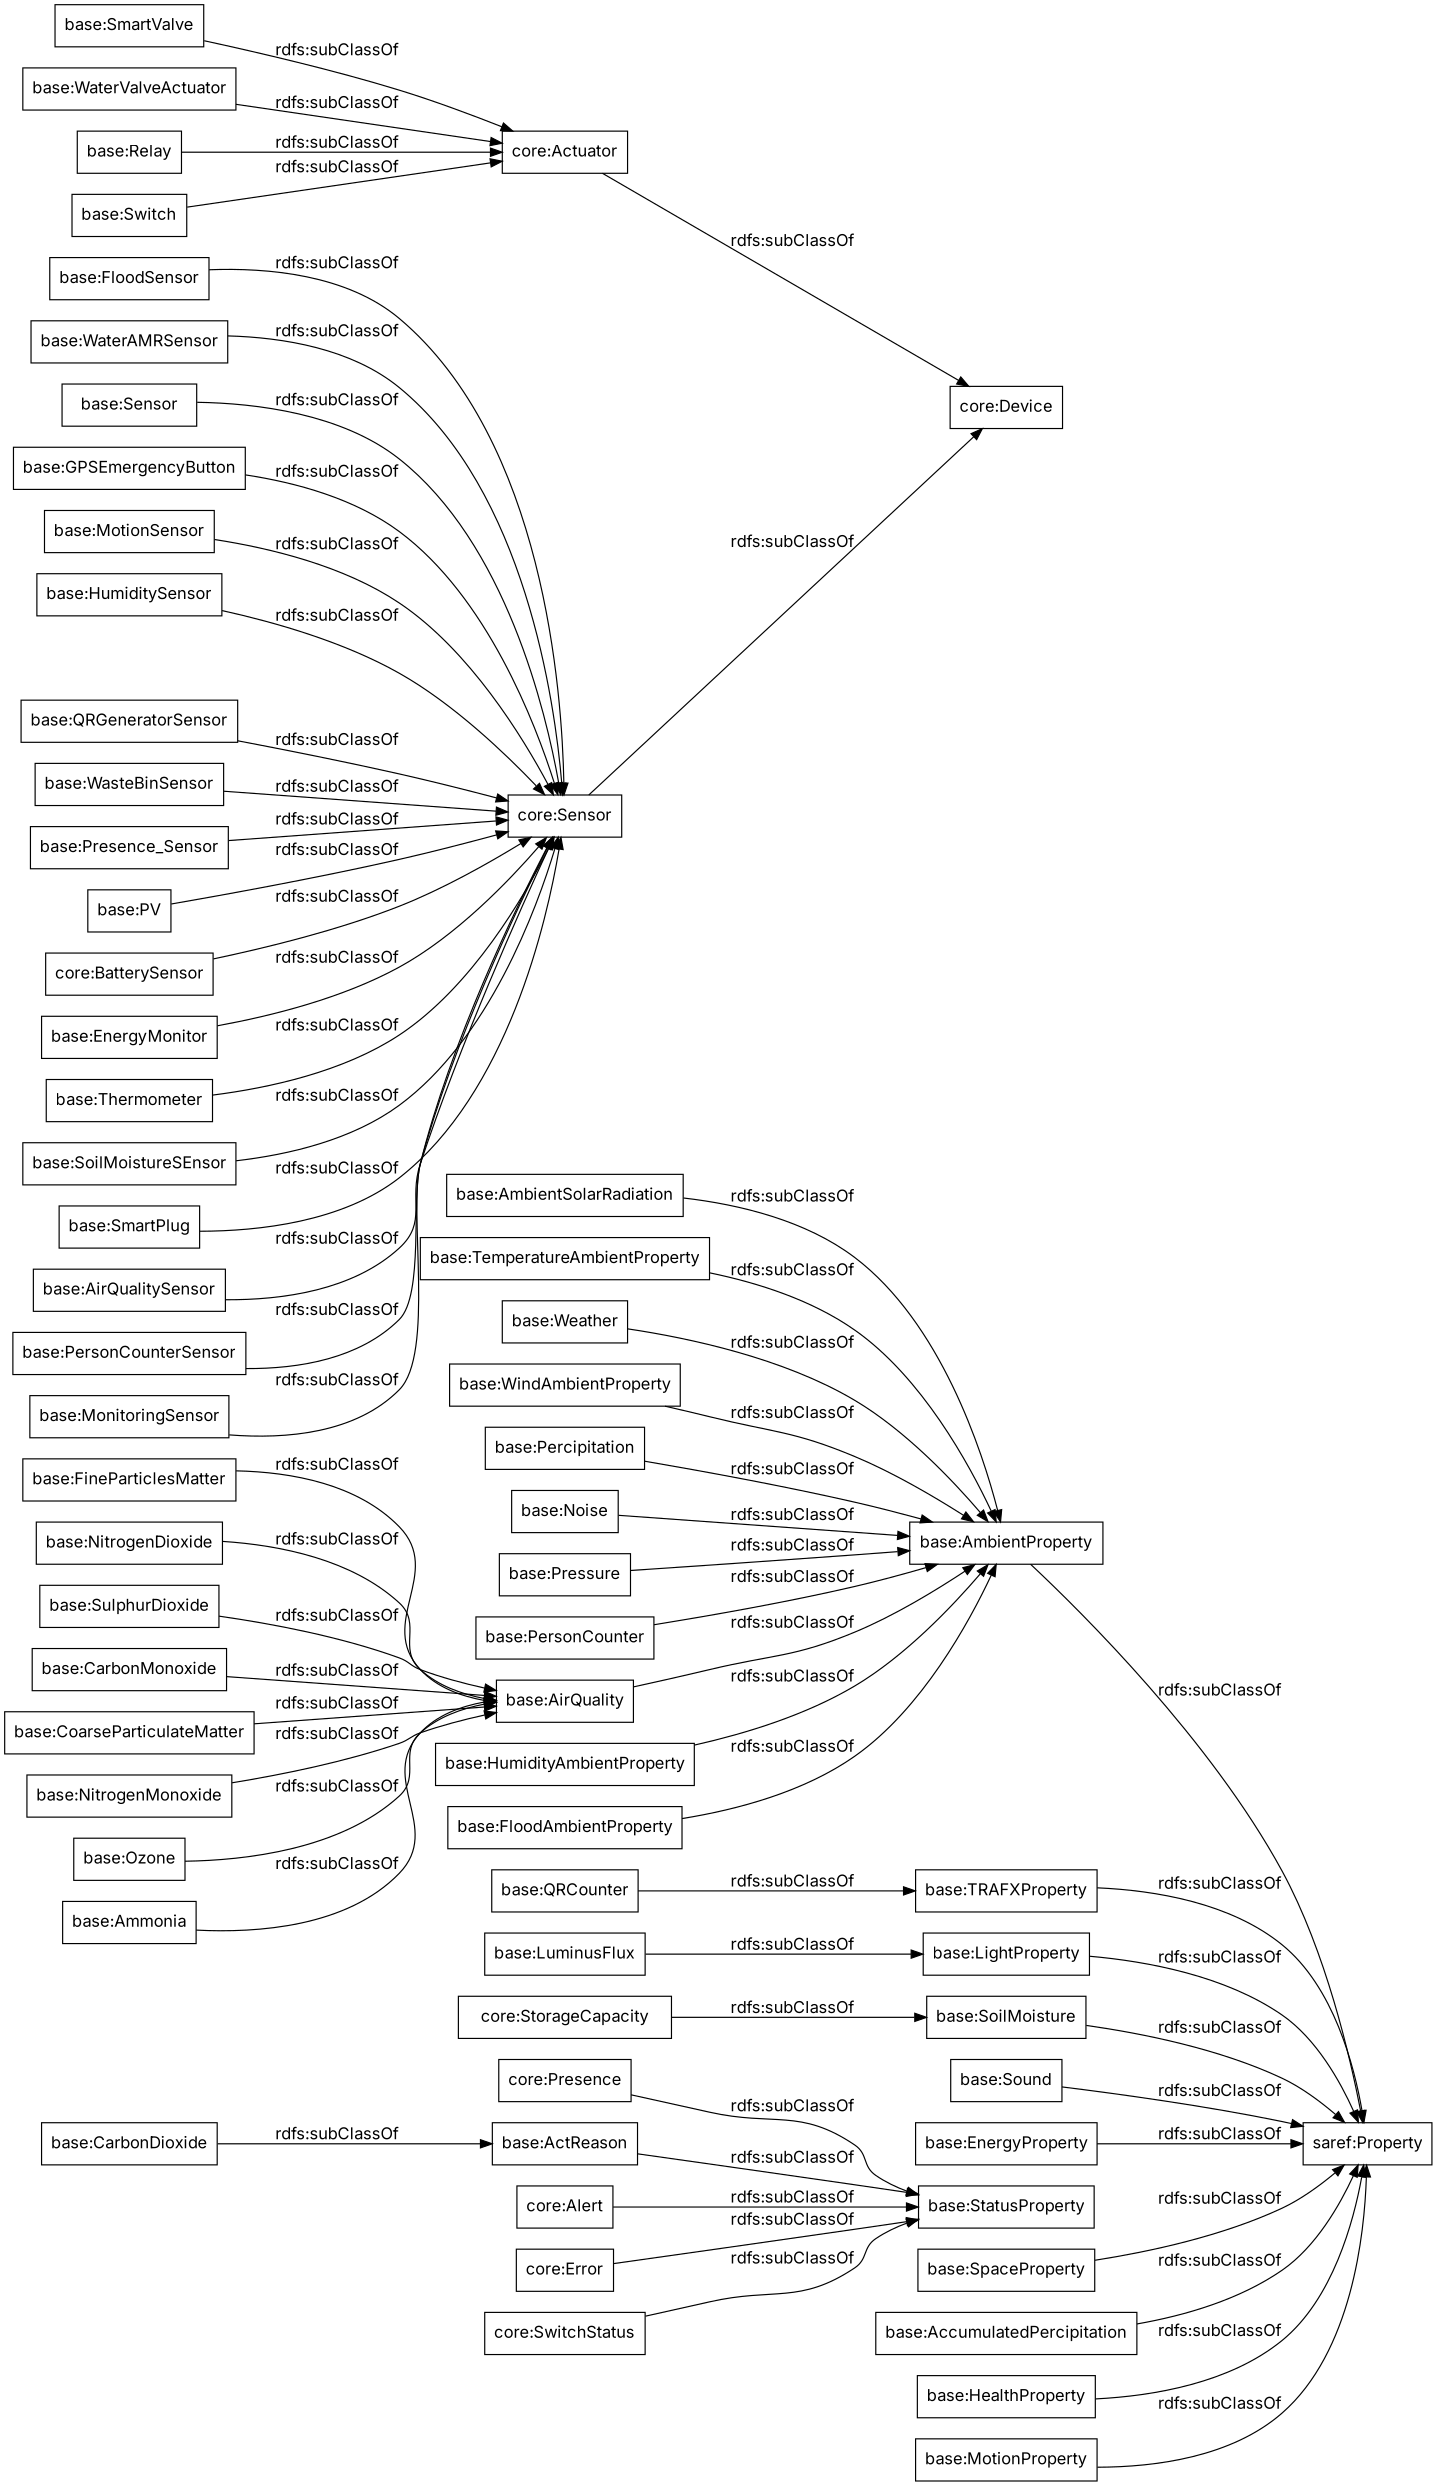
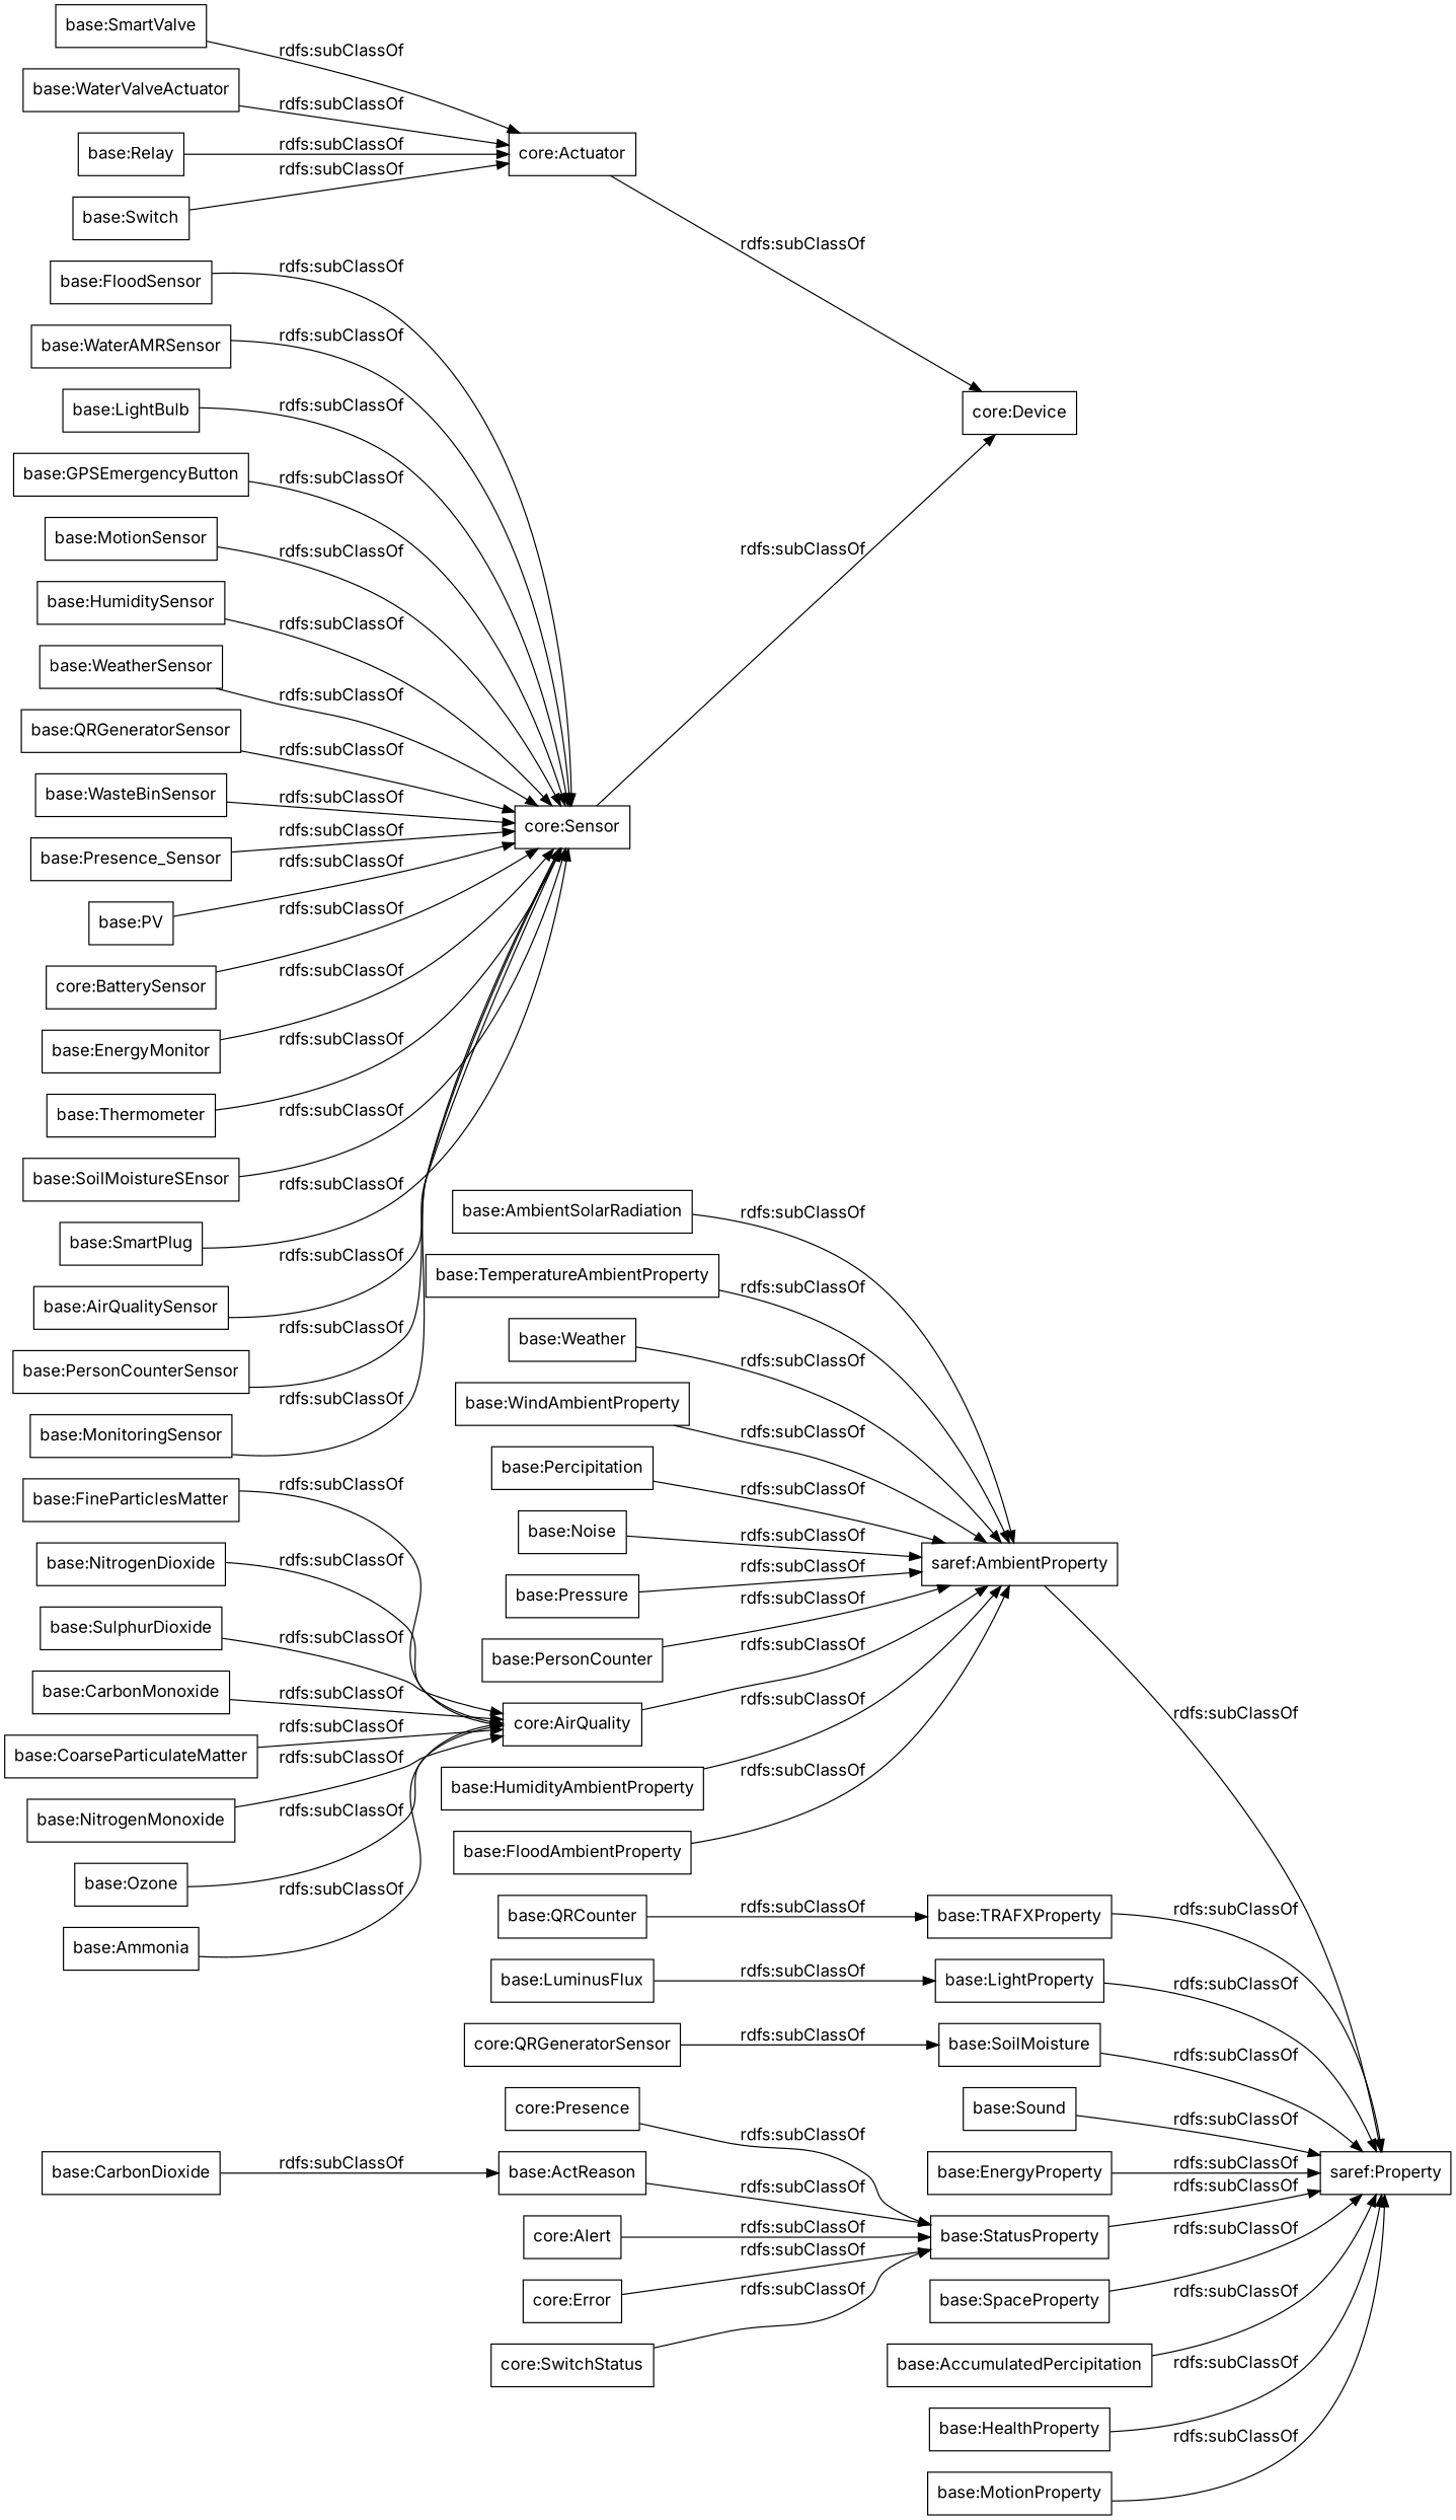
  digraph {
    fontname=Inter
    rankdir=LR
    node [color=black fontname=Inter shape=rectangle]
    edge [fontname=Inter]
    "core:Presence"
    "base:StatusProperty"
    "saref:Property"
    "base:NitrogenDioxide"
-   "base:AirQuality"
-   "base:AmbientProperty"
+   "base:AirQuality" [label="core:AirQuality"]
+   "base:AmbientProperty" [label="saref:AmbientProperty"]
    "base:QRCounter"
    "base:TRAFXProperty"
    "base:LightProperty"
    "base:FloodSensor"
    "core:Sensor"
    "core:Device"
    "base:Switch"
    "core:Actuator"
    "base:Sound"
    "base:HumiditySensor"
    "base:EnergyProperty"
+   "base:WeatherSensor"
    "base:HumidityAmbientProperty"
    "base:SulphurDioxide"
    "base:QRGeneratorSensor"
    "base:FloodAmbientProperty"
    "base:CarbonMonoxide"
    "base:LuminusFlux"
    "base:CoarseParticulateMatter"
    "base:AmbientSolarRadiation"
    "base:SoilMoisture"
    "base:SpaceProperty"
    "base:WasteBinSensor"
    "core:Error"
    "core:SwitchStatus"
    "base:SmartValve"
    "base:TemperatureAmbientProperty"
    "base:ActReason"
    "base:WaterValveActuator"
    "base:Presence_Sensor"
    "base:Relay"
    "base:AccumulatedPercipitation"
    "base:HealthProperty"
    "base:MotionProperty"
    "base:NitrogenMonoxide"
    "base:Weather"
    "base:Ozone"
    "base:Ammonia"
    "base:PV"
    "core:BatterySensor"
    "base:EnergyMonitor"
    "base:WindAmbientProperty"
    "base:Percipitation"
    "base:Thermometer"
    "base:SoilMoistureSEnsor"
    "base:SmartPlug"
    "base:Noise"
    "base:AirQualitySensor"
    "base:PersonCounterSensor"
    "base:MonitoringSensor"
    "base:WaterAMRSensor"
-   "base:LightBulb" [label="base:Sensor"]
+   "base:LightBulb"
    "base:FineParticlesMatter"
    "base:GPSEmergencyButton"
    "base:CarbonDioxide"
    "core:Alert"
    "base:Pressure"
-   "core:StorageCapacity"
+   "core:StorageCapacity" [label="core:QRGeneratorSensor"]
    "base:MotionSensor"
    "base:PersonCounter"
    "core:Presence" -> "base:StatusProperty" [label="rdfs:subClassOf"]
+   "base:StatusProperty" -> "saref:Property" [label="rdfs:subClassOf"]
    "base:NitrogenDioxide" -> "base:AirQuality" [label="rdfs:subClassOf"]
    "base:AirQuality" -> "base:AmbientProperty" [label="rdfs:subClassOf"]
    "base:AmbientProperty" -> "saref:Property" [label="rdfs:subClassOf"]
    "base:QRCounter" -> "base:TRAFXProperty" [label="rdfs:subClassOf"]
    "base:TRAFXProperty" -> "saref:Property" [label="rdfs:subClassOf"]
    "base:LightProperty" -> "saref:Property" [label="rdfs:subClassOf"]
    "base:FloodSensor" -> "core:Sensor" [label="rdfs:subClassOf"]
    "core:Sensor" -> "core:Device" [label="rdfs:subClassOf"]
    "base:Switch" -> "core:Actuator" [label="rdfs:subClassOf"]
    "core:Actuator" -> "core:Device" [label="rdfs:subClassOf"]
    "base:Sound" -> "saref:Property" [label="rdfs:subClassOf"]
    "base:HumiditySensor" -> "core:Sensor" [label="rdfs:subClassOf"]
    "base:EnergyProperty" -> "saref:Property" [label="rdfs:subClassOf"]
+   "base:WeatherSensor" -> "core:Sensor" [label="rdfs:subClassOf"]
    "base:HumidityAmbientProperty" -> "base:AmbientProperty" [label="rdfs:subClassOf"]
    "base:SulphurDioxide" -> "base:AirQuality" [label="rdfs:subClassOf"]
    "base:QRGeneratorSensor" -> "core:Sensor" [label="rdfs:subClassOf"]
    "base:FloodAmbientProperty" -> "base:AmbientProperty" [label="rdfs:subClassOf"]
    "base:CarbonMonoxide" -> "base:AirQuality" [label="rdfs:subClassOf"]
    "base:LuminusFlux" -> "base:LightProperty" [label="rdfs:subClassOf"]
    "base:CoarseParticulateMatter" -> "base:AirQuality" [label="rdfs:subClassOf"]
    "base:AmbientSolarRadiation" -> "base:AmbientProperty" [label="rdfs:subClassOf"]
    "base:SoilMoisture" -> "saref:Property" [label="rdfs:subClassOf"]
    "base:SpaceProperty" -> "saref:Property" [label="rdfs:subClassOf"]
    "base:WasteBinSensor" -> "core:Sensor" [label="rdfs:subClassOf"]
    "core:Error" -> "base:StatusProperty" [label="rdfs:subClassOf"]
    "core:SwitchStatus" -> "base:StatusProperty" [label="rdfs:subClassOf"]
    "base:SmartValve" -> "core:Actuator" [label="rdfs:subClassOf"]
    "base:TemperatureAmbientProperty" -> "base:AmbientProperty" [label="rdfs:subClassOf"]
    "base:ActReason" -> "base:StatusProperty" [label="rdfs:subClassOf"]
    "base:WaterValveActuator" -> "core:Actuator" [label="rdfs:subClassOf"]
    "base:Presence_Sensor" -> "core:Sensor" [label="rdfs:subClassOf"]
    "base:Relay" -> "core:Actuator" [label="rdfs:subClassOf"]
    "base:AccumulatedPercipitation" -> "saref:Property" [label="rdfs:subClassOf"]
    "base:HealthProperty" -> "saref:Property" [label="rdfs:subClassOf"]
    "base:MotionProperty" -> "saref:Property" [label="rdfs:subClassOf"]
    "base:NitrogenMonoxide" -> "base:AirQuality" [label="rdfs:subClassOf"]
    "base:Weather" -> "base:AmbientProperty" [label="rdfs:subClassOf"]
    "base:Ozone" -> "base:AirQuality" [label="rdfs:subClassOf"]
    "base:Ammonia" -> "base:AirQuality" [label="rdfs:subClassOf"]
    "base:PV" -> "core:Sensor" [label="rdfs:subClassOf"]
    "core:BatterySensor" -> "core:Sensor" [label="rdfs:subClassOf"]
    "base:EnergyMonitor" -> "core:Sensor" [label="rdfs:subClassOf"]
    "base:WindAmbientProperty" -> "base:AmbientProperty" [label="rdfs:subClassOf"]
    "base:Percipitation" -> "base:AmbientProperty" [label="rdfs:subClassOf"]
    "base:Thermometer" -> "core:Sensor" [label="rdfs:subClassOf"]
    "base:SoilMoistureSEnsor" -> "core:Sensor" [label="rdfs:subClassOf"]
    "base:SmartPlug" -> "core:Sensor" [label="rdfs:subClassOf"]
    "base:Noise" -> "base:AmbientProperty" [label="rdfs:subClassOf"]
    "base:AirQualitySensor" -> "core:Sensor" [label="rdfs:subClassOf"]
    "base:PersonCounterSensor" -> "core:Sensor" [label="rdfs:subClassOf"]
    "base:MonitoringSensor" -> "core:Sensor" [label="rdfs:subClassOf"]
    "base:WaterAMRSensor" -> "core:Sensor" [label="rdfs:subClassOf"]
    "base:LightBulb" -> "core:Sensor" [label="rdfs:subClassOf"]
    "base:FineParticlesMatter" -> "base:AirQuality" [label="rdfs:subClassOf"]
    "base:GPSEmergencyButton" -> "core:Sensor" [label="rdfs:subClassOf"]
    "base:CarbonDioxide" -> "base:ActReason" [label="rdfs:subClassOf"]
    "core:Alert" -> "base:StatusProperty" [label="rdfs:subClassOf"]
    "base:Pressure" -> "base:AmbientProperty" [label="rdfs:subClassOf"]
    "core:StorageCapacity" -> "base:SoilMoisture" [label="rdfs:subClassOf"]
    "base:MotionSensor" -> "core:Sensor" [label="rdfs:subClassOf"]
    "base:PersonCounter" -> "base:AmbientProperty" [label="rdfs:subClassOf"]
  }
